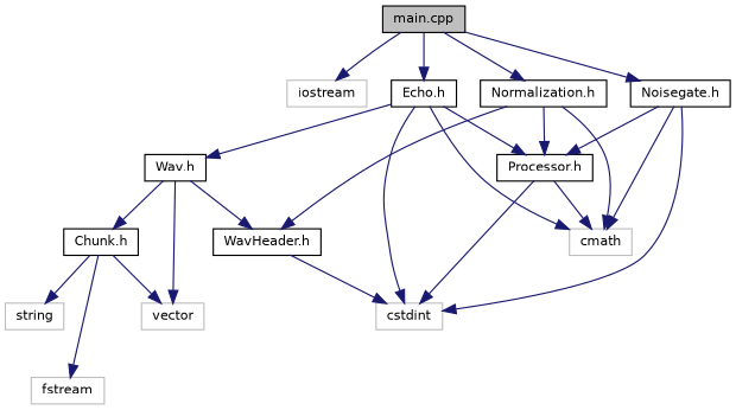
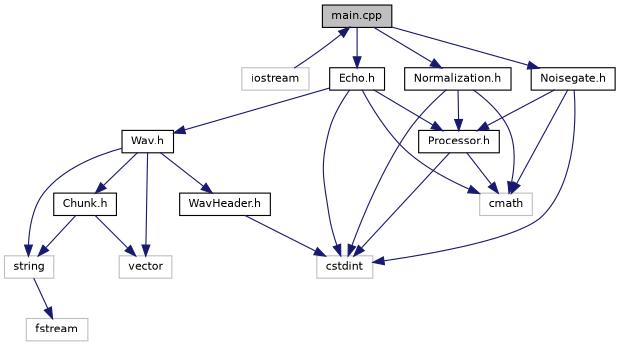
  digraph {
    node [color=black fillcolor=white fontname=Helvetica fontsize=10 shape=record style=filled]
    edge [color=midnightblue fontname=Helvetica fontsize=10 labelfontname=Helvetica labelfontsize=10 style=solid]
    n1 [fillcolor=grey75 fontcolor=black height=0.2 label="main.cpp" width=0.4]
    n2 [color=grey75 height=0.2 label=iostream width=0.4]
    n3 [height=0.2 label="Echo.h" width=0.4]
    n4 [height=0.2 label="Noisegate.h" width=0.4]
    n5 [height=0.2 label="Normalization.h" width=0.4]
    n6 [height=0.2 label="Wav.h" width=0.4]
    n7 [height=0.2 label="Processor.h" width=0.4]
    n8 [color=grey75 height=0.2 label=cstdint width=0.4]
    n9 [color=grey75 height=0.2 label=cmath width=0.4]
    n10 [height=0.2 label="Chunk.h" width=0.4]
    n11 [color=grey75 height=0.2 label=string width=0.4]
    n12 [color=grey75 height=0.2 label=vector width=0.4]
    n13 [height=0.2 label="WavHeader.h" width=0.4]
    n14 [color=grey75 height=0.2 label=fstream width=0.4]
-   n1 -> n2
+   n2 -> n1
    n1 -> n3
    n1 -> n4
    n1 -> n5
    n3 -> n6
    n3 -> n7
    n3 -> n8
    n3 -> n9
    n4 -> n7
    n4 -> n8
    n4 -> n9
    n5 -> n7
-   n5 -> n13
+   n5 -> n8
    n5 -> n9
    n6 -> n10
+   n6 -> n11
    n6 -> n12
    n6 -> n13
    n7 -> n8
    n7 -> n9
    n10 -> n11
    n10 -> n12
-   n10 -> n14
+   n11 -> n14
    n13 -> n8
  }
